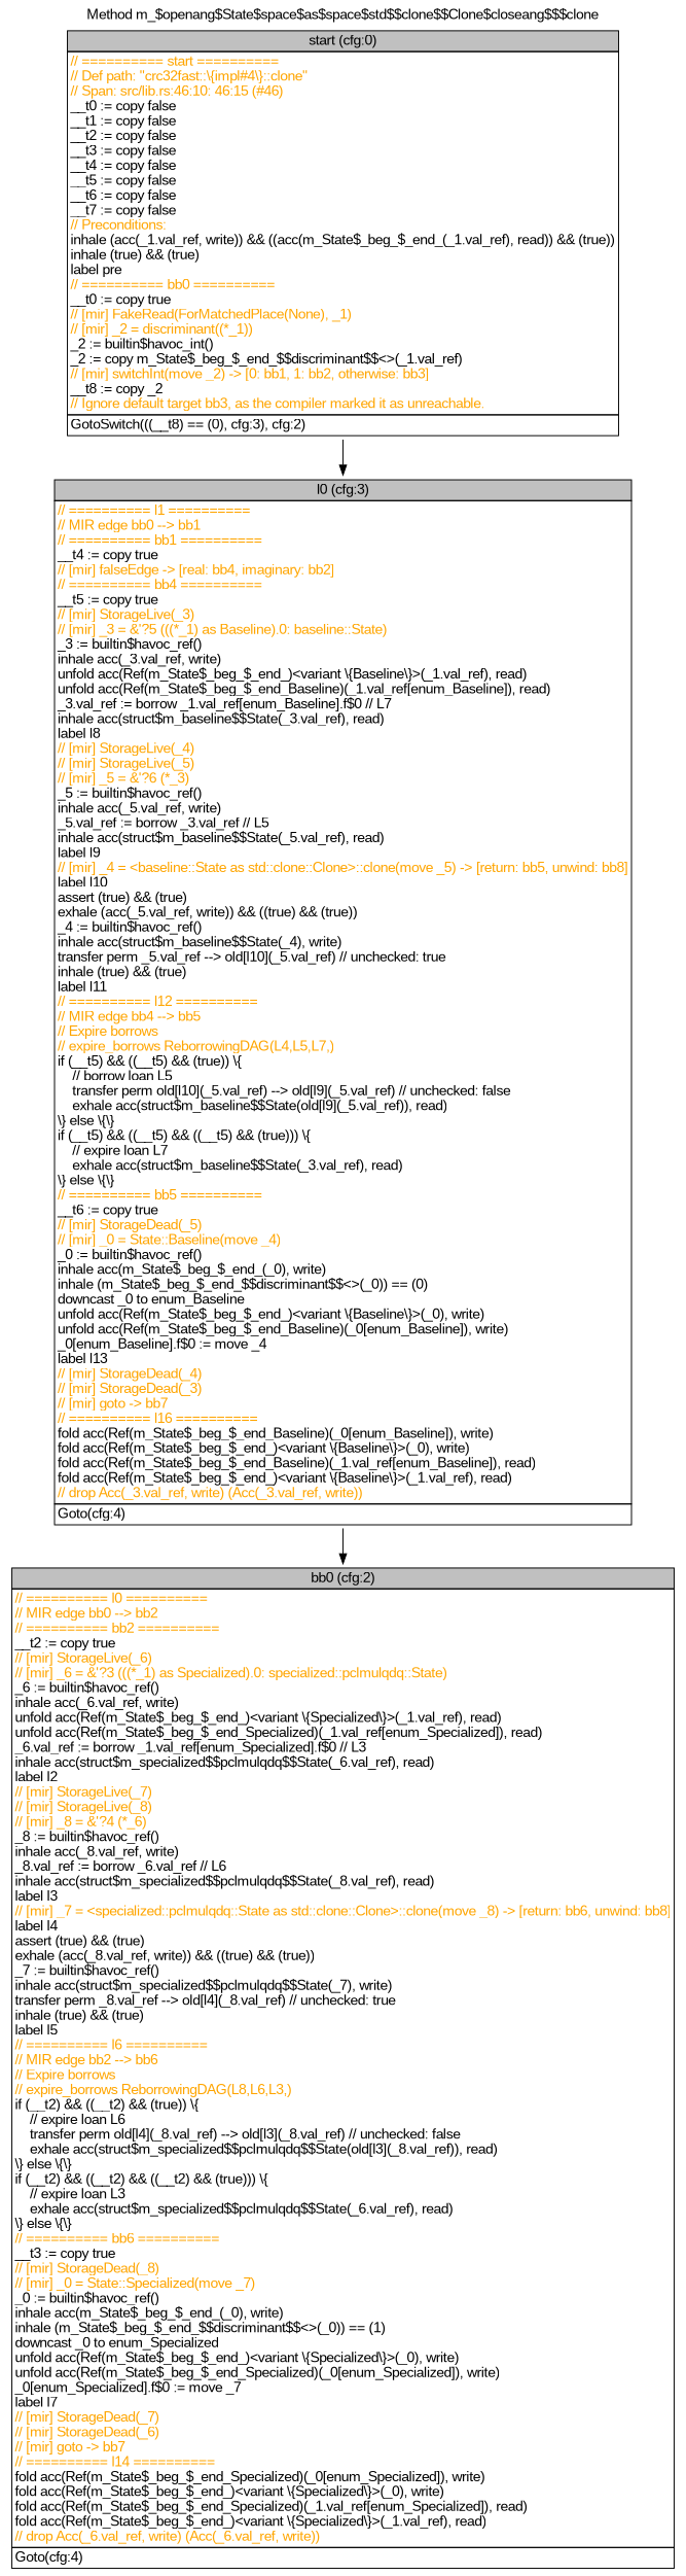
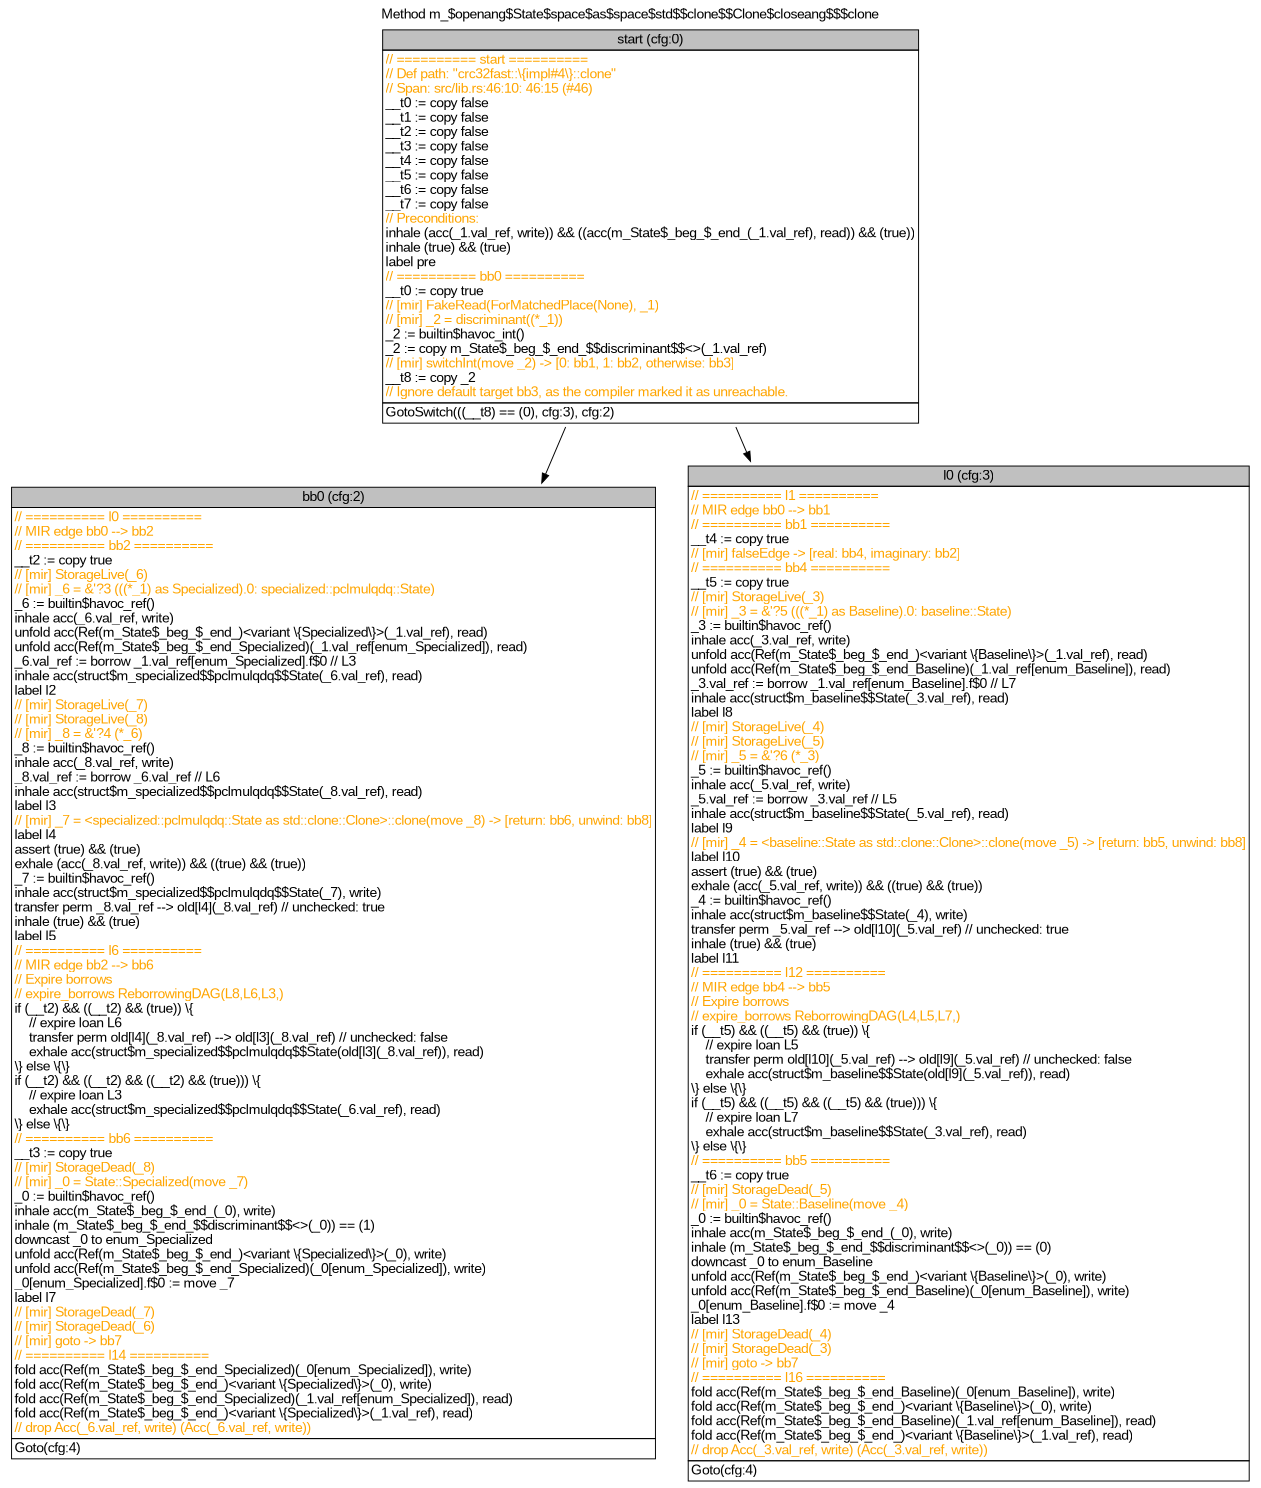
  digraph {
    fontname="Liberation Sans"
    label="Method m_$openang$State$space$as$space$std$$clone$$Clone$closeang$$$clone"
    labelloc=t
    node [fontname="Liberation Sans" shape=none]
    edge [fontname="Liberation Sans"]
    n1 [label=<<table border="0" cellborder="1" cellspacing="0"><tr><td bgcolor="gray" align="center">start (cfg:0)</td></tr><tr><td align="left" balign="left"><font color="orange">// ========== start ==========</font><br/><font color="orange">// Def path: "crc32fast::\{impl#4\}::clone"</font><br/><font color="orange">// Span: src/lib.rs:46:10: 46:15 (#46)</font><br/>__t0 := copy false<br/>__t1 := copy false<br/>__t2 := copy false<br/>__t3 := copy false<br/>__t4 := copy false<br/>__t5 := copy false<br/>__t6 := copy false<br/>__t7 := copy false<br/><font color="orange">// Preconditions:</font><br/>inhale (acc(_1.val_ref, write)) &amp;&amp; ((acc(m_State$_beg_$_end_(_1.val_ref), read)) &amp;&amp; (true))<br/>inhale (true) &amp;&amp; (true)<br/>label pre<br/><font color="orange">// ========== bb0 ==========</font><br/>__t0 := copy true<br/><font color="orange">// [mir] FakeRead(ForMatchedPlace(None), _1)</font><br/><font color="orange">// [mir] _2 = discriminant((*_1))</font><br/>_2 := builtin$havoc_int()<br/>_2 := copy m_State$_beg_$_end_$$discriminant$$&lt;&gt;(_1.val_ref)<br/><font color="orange">// [mir] switchInt(move _2) -&gt; [0: bb1, 1: bb2, otherwise: bb3]</font><br/>__t8 := copy _2<br/><font color="orange">// Ignore default target bb3, as the compiler marked it as unreachable.</font></td></tr><tr><td align="left">GotoSwitch(((__t8) == (0), cfg:3), cfg:2)<br/></td></tr></table>>]
    n2 [label=<<table border="0" cellborder="1" cellspacing="0"><tr><td bgcolor="gray" align="center">bb0 (cfg:2)</td></tr><tr><td align="left" balign="left"><font color="orange">// ========== l0 ==========</font><br/><font color="orange">// MIR edge bb0 --&gt; bb2</font><br/><font color="orange">// ========== bb2 ==========</font><br/>__t2 := copy true<br/><font color="orange">// [mir] StorageLive(_6)</font><br/><font color="orange">// [mir] _6 = &amp;'?3 (((*_1) as Specialized).0: specialized::pclmulqdq::State)</font><br/>_6 := builtin$havoc_ref()<br/>inhale acc(_6.val_ref, write)<br/>unfold acc(Ref(m_State$_beg_$_end_)&lt;variant \{Specialized\}&gt;(_1.val_ref), read)<br/>unfold acc(Ref(m_State$_beg_$_end_Specialized)(_1.val_ref[enum_Specialized]), read)<br/>_6.val_ref := borrow _1.val_ref[enum_Specialized].f$0 // L3<br/>inhale acc(struct$m_specialized$$pclmulqdq$$State(_6.val_ref), read)<br/>label l2<br/><font color="orange">// [mir] StorageLive(_7)</font><br/><font color="orange">// [mir] StorageLive(_8)</font><br/><font color="orange">// [mir] _8 = &amp;'?4 (*_6)</font><br/>_8 := builtin$havoc_ref()<br/>inhale acc(_8.val_ref, write)<br/>_8.val_ref := borrow _6.val_ref // L6<br/>inhale acc(struct$m_specialized$$pclmulqdq$$State(_8.val_ref), read)<br/>label l3<br/><font color="orange">// [mir] _7 = &lt;specialized::pclmulqdq::State as std::clone::Clone&gt;::clone(move _8) -&gt; [return: bb6, unwind: bb8]</font><br/>label l4<br/>assert (true) &amp;&amp; (true)<br/>exhale (acc(_8.val_ref, write)) &amp;&amp; ((true) &amp;&amp; (true))<br/>_7 := builtin$havoc_ref()<br/>inhale acc(struct$m_specialized$$pclmulqdq$$State(_7), write)<br/>transfer perm _8.val_ref --&gt; old[l4](_8.val_ref) // unchecked: true<br/>inhale (true) &amp;&amp; (true)<br/>label l5<br/><font color="orange">// ========== l6 ==========</font><br/><font color="orange">// MIR edge bb2 --&gt; bb6</font><br/><font color="orange">// Expire borrows</font><br/><font color="orange">// expire_borrows ReborrowingDAG(L8,L6,L3,)</font><br/>if (__t2) &amp;&amp; ((__t2) &amp;&amp; (true)) \{<br/>    // expire loan L6<br/>    transfer perm old[l4](_8.val_ref) --&gt; old[l3](_8.val_ref) // unchecked: false<br/>    exhale acc(struct$m_specialized$$pclmulqdq$$State(old[l3](_8.val_ref)), read)<br/>\} else \{\}<br/>if (__t2) &amp;&amp; ((__t2) &amp;&amp; ((__t2) &amp;&amp; (true))) \{<br/>    // expire loan L3<br/>    exhale acc(struct$m_specialized$$pclmulqdq$$State(_6.val_ref), read)<br/>\} else \{\}<br/><font color="orange">// ========== bb6 ==========</font><br/>__t3 := copy true<br/><font color="orange">// [mir] StorageDead(_8)</font><br/><font color="orange">// [mir] _0 = State::Specialized(move _7)</font><br/>_0 := builtin$havoc_ref()<br/>inhale acc(m_State$_beg_$_end_(_0), write)<br/>inhale (m_State$_beg_$_end_$$discriminant$$&lt;&gt;(_0)) == (1)<br/>downcast _0 to enum_Specialized<br/>unfold acc(Ref(m_State$_beg_$_end_)&lt;variant \{Specialized\}&gt;(_0), write)<br/>unfold acc(Ref(m_State$_beg_$_end_Specialized)(_0[enum_Specialized]), write)<br/>_0[enum_Specialized].f$0 := move _7<br/>label l7<br/><font color="orange">// [mir] StorageDead(_7)</font><br/><font color="orange">// [mir] StorageDead(_6)</font><br/><font color="orange">// [mir] goto -&gt; bb7</font><br/><font color="orange">// ========== l14 ==========</font><br/>fold acc(Ref(m_State$_beg_$_end_Specialized)(_0[enum_Specialized]), write)<br/>fold acc(Ref(m_State$_beg_$_end_)&lt;variant \{Specialized\}&gt;(_0), write)<br/>fold acc(Ref(m_State$_beg_$_end_Specialized)(_1.val_ref[enum_Specialized]), read)<br/>fold acc(Ref(m_State$_beg_$_end_)&lt;variant \{Specialized\}&gt;(_1.val_ref), read)<br/><font color="orange">// drop Acc(_6.val_ref, write) (Acc(_6.val_ref, write))</font></td></tr><tr><td align="left">Goto(cfg:4)<br/></td></tr></table>>]
-   n3 [label=<<table border="0" cellborder="1" cellspacing="0"><tr><td bgcolor="gray" align="center">l0 (cfg:3)</td></tr><tr><td align="left" balign="left"><font color="orange">// ========== l1 ==========</font><br/><font color="orange">// MIR edge bb0 --&gt; bb1</font><br/><font color="orange">// ========== bb1 ==========</font><br/>__t4 := copy true<br/><font color="orange">// [mir] falseEdge -&gt; [real: bb4, imaginary: bb2]</font><br/><font color="orange">// ========== bb4 ==========</font><br/>__t5 := copy true<br/><font color="orange">// [mir] StorageLive(_3)</font><br/><font color="orange">// [mir] _3 = &amp;'?5 (((*_1) as Baseline).0: baseline::State)</font><br/>_3 := builtin$havoc_ref()<br/>inhale acc(_3.val_ref, write)<br/>unfold acc(Ref(m_State$_beg_$_end_)&lt;variant \{Baseline\}&gt;(_1.val_ref), read)<br/>unfold acc(Ref(m_State$_beg_$_end_Baseline)(_1.val_ref[enum_Baseline]), read)<br/>_3.val_ref := borrow _1.val_ref[enum_Baseline].f$0 // L7<br/>inhale acc(struct$m_baseline$$State(_3.val_ref), read)<br/>label l8<br/><font color="orange">// [mir] StorageLive(_4)</font><br/><font color="orange">// [mir] StorageLive(_5)</font><br/><font color="orange">// [mir] _5 = &amp;'?6 (*_3)</font><br/>_5 := builtin$havoc_ref()<br/>inhale acc(_5.val_ref, write)<br/>_5.val_ref := borrow _3.val_ref // L5<br/>inhale acc(struct$m_baseline$$State(_5.val_ref), read)<br/>label l9<br/><font color="orange">// [mir] _4 = &lt;baseline::State as std::clone::Clone&gt;::clone(move _5) -&gt; [return: bb5, unwind: bb8]</font><br/>label l10<br/>assert (true) &amp;&amp; (true)<br/>exhale (acc(_5.val_ref, write)) &amp;&amp; ((true) &amp;&amp; (true))<br/>_4 := builtin$havoc_ref()<br/>inhale acc(struct$m_baseline$$State(_4), write)<br/>transfer perm _5.val_ref --&gt; old[l10](_5.val_ref) // unchecked: true<br/>inhale (true) &amp;&amp; (true)<br/>label l11<br/><font color="orange">// ========== l12 ==========</font><br/><font color="orange">// MIR edge bb4 --&gt; bb5</font><br/><font color="orange">// Expire borrows</font><br/><font color="orange">// expire_borrows ReborrowingDAG(L4,L5,L7,)</font><br/>if (__t5) &amp;&amp; ((__t5) &amp;&amp; (true)) \{<br/>    // borrow loan L5<br/>    transfer perm old[l10](_5.val_ref) --&gt; old[l9](_5.val_ref) // unchecked: false<br/>    exhale acc(struct$m_baseline$$State(old[l9](_5.val_ref)), read)<br/>\} else \{\}<br/>if (__t5) &amp;&amp; ((__t5) &amp;&amp; ((__t5) &amp;&amp; (true))) \{<br/>    // expire loan L7<br/>    exhale acc(struct$m_baseline$$State(_3.val_ref), read)<br/>\} else \{\}<br/><font color="orange">// ========== bb5 ==========</font><br/>__t6 := copy true<br/><font color="orange">// [mir] StorageDead(_5)</font><br/><font color="orange">// [mir] _0 = State::Baseline(move _4)</font><br/>_0 := builtin$havoc_ref()<br/>inhale acc(m_State$_beg_$_end_(_0), write)<br/>inhale (m_State$_beg_$_end_$$discriminant$$&lt;&gt;(_0)) == (0)<br/>downcast _0 to enum_Baseline<br/>unfold acc(Ref(m_State$_beg_$_end_)&lt;variant \{Baseline\}&gt;(_0), write)<br/>unfold acc(Ref(m_State$_beg_$_end_Baseline)(_0[enum_Baseline]), write)<br/>_0[enum_Baseline].f$0 := move _4<br/>label l13<br/><font color="orange">// [mir] StorageDead(_4)</font><br/><font color="orange">// [mir] StorageDead(_3)</font><br/><font color="orange">// [mir] goto -&gt; bb7</font><br/><font color="orange">// ========== l16 ==========</font><br/>fold acc(Ref(m_State$_beg_$_end_Baseline)(_0[enum_Baseline]), write)<br/>fold acc(Ref(m_State$_beg_$_end_)&lt;variant \{Baseline\}&gt;(_0), write)<br/>fold acc(Ref(m_State$_beg_$_end_Baseline)(_1.val_ref[enum_Baseline]), read)<br/>fold acc(Ref(m_State$_beg_$_end_)&lt;variant \{Baseline\}&gt;(_1.val_ref), read)<br/><font color="orange">// drop Acc(_3.val_ref, write) (Acc(_3.val_ref, write))</font></td></tr><tr><td align="left">Goto(cfg:4)<br/></td></tr></table>>]
-   n3 -> n2
+   n3 [label=<<table border="0" cellborder="1" cellspacing="0"><tr><td bgcolor="gray" align="center">l0 (cfg:3)</td></tr><tr><td align="left" balign="left"><font color="orange">// ========== l1 ==========</font><br/><font color="orange">// MIR edge bb0 --&gt; bb1</font><br/><font color="orange">// ========== bb1 ==========</font><br/>__t4 := copy true<br/><font color="orange">// [mir] falseEdge -&gt; [real: bb4, imaginary: bb2]</font><br/><font color="orange">// ========== bb4 ==========</font><br/>__t5 := copy true<br/><font color="orange">// [mir] StorageLive(_3)</font><br/><font color="orange">// [mir] _3 = &amp;'?5 (((*_1) as Baseline).0: baseline::State)</font><br/>_3 := builtin$havoc_ref()<br/>inhale acc(_3.val_ref, write)<br/>unfold acc(Ref(m_State$_beg_$_end_)&lt;variant \{Baseline\}&gt;(_1.val_ref), read)<br/>unfold acc(Ref(m_State$_beg_$_end_Baseline)(_1.val_ref[enum_Baseline]), read)<br/>_3.val_ref := borrow _1.val_ref[enum_Baseline].f$0 // L7<br/>inhale acc(struct$m_baseline$$State(_3.val_ref), read)<br/>label l8<br/><font color="orange">// [mir] StorageLive(_4)</font><br/><font color="orange">// [mir] StorageLive(_5)</font><br/><font color="orange">// [mir] _5 = &amp;'?6 (*_3)</font><br/>_5 := builtin$havoc_ref()<br/>inhale acc(_5.val_ref, write)<br/>_5.val_ref := borrow _3.val_ref // L5<br/>inhale acc(struct$m_baseline$$State(_5.val_ref), read)<br/>label l9<br/><font color="orange">// [mir] _4 = &lt;baseline::State as std::clone::Clone&gt;::clone(move _5) -&gt; [return: bb5, unwind: bb8]</font><br/>label l10<br/>assert (true) &amp;&amp; (true)<br/>exhale (acc(_5.val_ref, write)) &amp;&amp; ((true) &amp;&amp; (true))<br/>_4 := builtin$havoc_ref()<br/>inhale acc(struct$m_baseline$$State(_4), write)<br/>transfer perm _5.val_ref --&gt; old[l10](_5.val_ref) // unchecked: true<br/>inhale (true) &amp;&amp; (true)<br/>label l11<br/><font color="orange">// ========== l12 ==========</font><br/><font color="orange">// MIR edge bb4 --&gt; bb5</font><br/><font color="orange">// Expire borrows</font><br/><font color="orange">// expire_borrows ReborrowingDAG(L4,L5,L7,)</font><br/>if (__t5) &amp;&amp; ((__t5) &amp;&amp; (true)) \{<br/>    // expire loan L5<br/>    transfer perm old[l10](_5.val_ref) --&gt; old[l9](_5.val_ref) // unchecked: false<br/>    exhale acc(struct$m_baseline$$State(old[l9](_5.val_ref)), read)<br/>\} else \{\}<br/>if (__t5) &amp;&amp; ((__t5) &amp;&amp; ((__t5) &amp;&amp; (true))) \{<br/>    // expire loan L7<br/>    exhale acc(struct$m_baseline$$State(_3.val_ref), read)<br/>\} else \{\}<br/><font color="orange">// ========== bb5 ==========</font><br/>__t6 := copy true<br/><font color="orange">// [mir] StorageDead(_5)</font><br/><font color="orange">// [mir] _0 = State::Baseline(move _4)</font><br/>_0 := builtin$havoc_ref()<br/>inhale acc(m_State$_beg_$_end_(_0), write)<br/>inhale (m_State$_beg_$_end_$$discriminant$$&lt;&gt;(_0)) == (0)<br/>downcast _0 to enum_Baseline<br/>unfold acc(Ref(m_State$_beg_$_end_)&lt;variant \{Baseline\}&gt;(_0), write)<br/>unfold acc(Ref(m_State$_beg_$_end_Baseline)(_0[enum_Baseline]), write)<br/>_0[enum_Baseline].f$0 := move _4<br/>label l13<br/><font color="orange">// [mir] StorageDead(_4)</font><br/><font color="orange">// [mir] StorageDead(_3)</font><br/><font color="orange">// [mir] goto -&gt; bb7</font><br/><font color="orange">// ========== l16 ==========</font><br/>fold acc(Ref(m_State$_beg_$_end_Baseline)(_0[enum_Baseline]), write)<br/>fold acc(Ref(m_State$_beg_$_end_)&lt;variant \{Baseline\}&gt;(_0), write)<br/>fold acc(Ref(m_State$_beg_$_end_Baseline)(_1.val_ref[enum_Baseline]), read)<br/>fold acc(Ref(m_State$_beg_$_end_)&lt;variant \{Baseline\}&gt;(_1.val_ref), read)<br/><font color="orange">// drop Acc(_3.val_ref, write) (Acc(_3.val_ref, write))</font></td></tr><tr><td align="left">Goto(cfg:4)<br/></td></tr></table>>]
+   n1 -> n2
    n1 -> n3
  }
